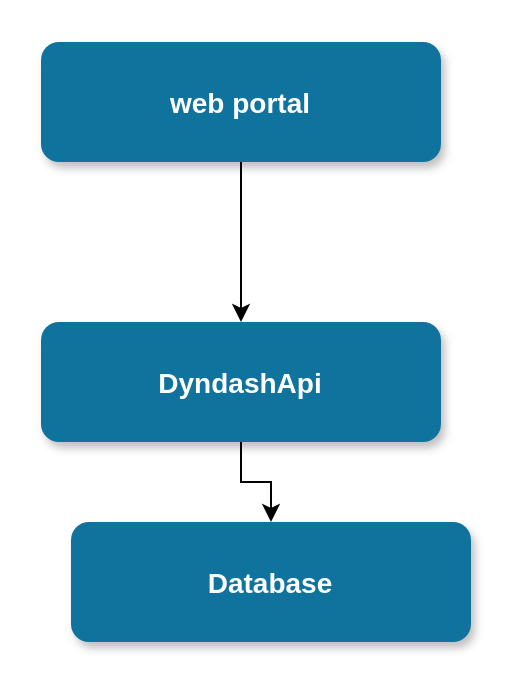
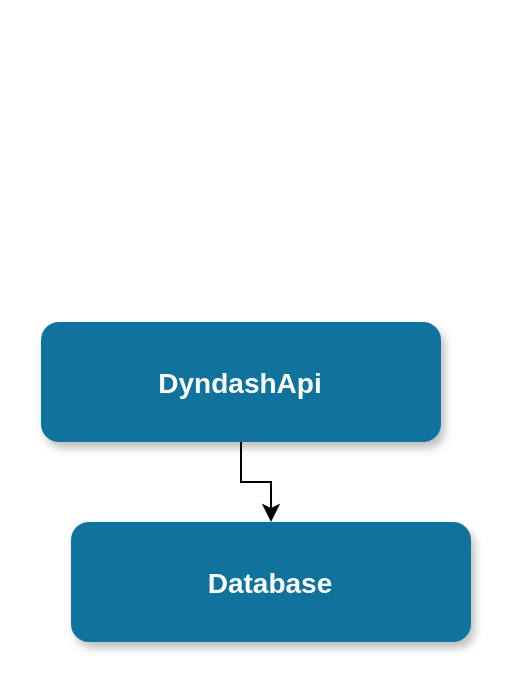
  <mxCell id="0" />
  <mxCell id="1" parent="0" />
- <mxCell id="2" value="" style="edgeStyle=orthogonalEdgeStyle;rounded=0;orthogonalLoop=1;jettySize=auto;html=1;" edge="1" parent="1" source="3" target="5"><mxGeometry relative="1" as="geometry" /></mxCell>
- <mxCell id="3" value="web portal" style="rounded=1;fillColor=#10739E;strokeColor=none;shadow=1;gradientColor=none;fontStyle=1;fontColor=#FFFFFF;fontSize=14;" parent="1" vertex="1"><mxGeometry x="20" y="20.5" width="200" height="60" as="geometry" /></mxCell>
  <mxCell id="4" value="" style="edgeStyle=orthogonalEdgeStyle;rounded=0;orthogonalLoop=1;jettySize=auto;html=1;" edge="1" parent="1" source="5" target="6"><mxGeometry relative="1" as="geometry" /></mxCell>
  <mxCell id="5" value="DyndashApi" style="rounded=1;fillColor=#10739E;strokeColor=none;shadow=1;gradientColor=none;fontStyle=1;fontColor=#FFFFFF;fontSize=14;" vertex="1" parent="1"><mxGeometry x="20" y="160.5" width="200" height="60" as="geometry" /></mxCell>
  <mxCell id="6" value="Database" style="rounded=1;fillColor=#10739E;strokeColor=none;shadow=1;gradientColor=none;fontStyle=1;fontColor=#FFFFFF;fontSize=14;" vertex="1" parent="1"><mxGeometry x="35" y="260.5" width="200" height="60" as="geometry" /></mxCell>
